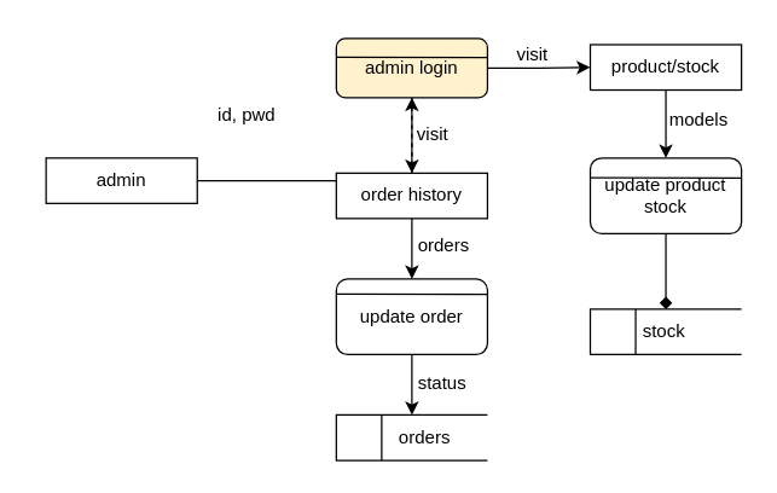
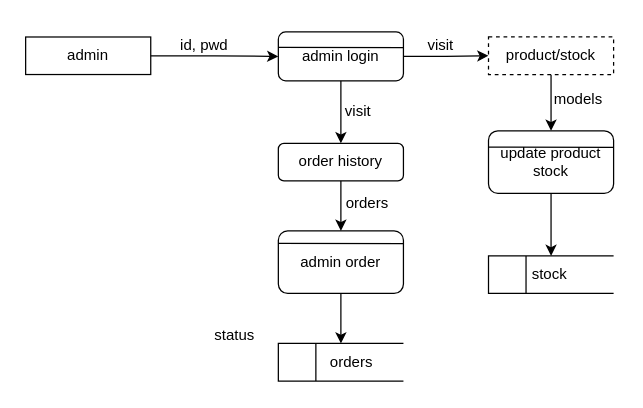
  <mxCell id="0" />
  <mxCell id="1" parent="0" />
  <mxCell id="2" style="edgeStyle=orthogonalEdgeStyle;rounded=0;orthogonalLoop=1;jettySize=auto;html=1;exitX=1;exitY=0.5;exitDx=0;exitDy=0;" edge="1" parent="1" source="4" target="8"><mxGeometry relative="1" as="geometry" /></mxCell>
- <mxCell id="3" style="edgeStyle=orthogonalEdgeStyle;rounded=0;orthogonalLoop=1;jettySize=auto;html=1;exitX=0.5;exitY=1;exitDx=0;exitDy=0;dashed=1;" edge="1" parent="1" source="4" target="19"><mxGeometry relative="1" as="geometry" /></mxCell>
- <mxCell id="4" value="admin login" style="rounded=1;whiteSpace=wrap;html=1;fillColor=#fff2cc;" vertex="1" parent="1"><mxGeometry x="222" y="25" width="100" height="39" as="geometry" /></mxCell>
- <mxCell id="5" value="admin" style="rounded=0;whiteSpace=wrap;html=1;" vertex="1" parent="1"><mxGeometry x="30" y="104" width="100" height="30" as="geometry" /></mxCell>
+ <mxCell id="3" style="edgeStyle=orthogonalEdgeStyle;rounded=0;orthogonalLoop=1;jettySize=auto;html=1;exitX=0.5;exitY=1;exitDx=0;exitDy=0;" edge="1" parent="1" source="4" target="19"><mxGeometry relative="1" as="geometry" /></mxCell>
+ <mxCell id="4" value="admin login" style="rounded=1;whiteSpace=wrap;html=1;" vertex="1" parent="1"><mxGeometry x="222" y="25" width="100" height="39" as="geometry" /></mxCell>
+ <mxCell id="5" value="admin" style="rounded=0;whiteSpace=wrap;html=1;" vertex="1" parent="1"><mxGeometry x="20" y="29" width="100" height="30" as="geometry" /></mxCell>
  <mxCell id="6" value="" style="endArrow=none;html=1;rounded=0;exitX=0;exitY=0.25;exitDx=0;exitDy=0;entryX=1;entryY=0.348;entryDx=0;entryDy=0;entryPerimeter=0;" edge="1" parent="1"><mxGeometry width="50" height="50" relative="1" as="geometry"><mxPoint x="222" y="37.25" as="sourcePoint" /><mxPoint x="322" y="37.44" as="targetPoint" /></mxGeometry></mxCell>
  <mxCell id="7" style="edgeStyle=orthogonalEdgeStyle;rounded=0;orthogonalLoop=1;jettySize=auto;html=1;exitX=0.5;exitY=1;exitDx=0;exitDy=0;" edge="1" parent="1" source="8" target="12"><mxGeometry relative="1" as="geometry" /></mxCell>
- <mxCell id="8" value="product/stock" style="rounded=0;whiteSpace=wrap;html=1;" vertex="1" parent="1"><mxGeometry x="390" y="29" width="100" height="30" as="geometry" /></mxCell>
+ <mxCell id="8" value="product/stock" style="rounded=0;whiteSpace=wrap;html=1;dashed=1;" vertex="1" parent="1"><mxGeometry x="390" y="29" width="100" height="30" as="geometry" /></mxCell>
  <mxCell id="9" style="edgeStyle=orthogonalEdgeStyle;rounded=0;orthogonalLoop=1;jettySize=auto;html=1;exitX=0.5;exitY=1;exitDx=0;exitDy=0;" edge="1" parent="1" source="5" target="5"><mxGeometry relative="1" as="geometry" /></mxCell>
  <mxCell id="10" value="&lt;span style=&quot;white-space: pre;&quot;&gt;&#09;&lt;/span&gt;&amp;nbsp;stock" style="html=1;dashed=0;whiteSpace=wrap;shape=mxgraph.dfd.dataStoreID;align=left;spacingLeft=3;points=[[0,0],[0.5,0],[1,0],[0,0.5],[1,0.5],[0,1],[0.5,1],[1,1]];" vertex="1" parent="1"><mxGeometry x="390" y="204" width="100" height="30" as="geometry" /></mxCell>
- <mxCell id="11" style="edgeStyle=orthogonalEdgeStyle;rounded=0;orthogonalLoop=1;jettySize=auto;html=1;exitX=0.5;exitY=1;exitDx=0;exitDy=0;endArrow=diamond;" edge="1" parent="1" source="12" target="10"><mxGeometry relative="1" as="geometry" /></mxCell>
+ <mxCell id="11" style="edgeStyle=orthogonalEdgeStyle;rounded=0;orthogonalLoop=1;jettySize=auto;html=1;exitX=0.5;exitY=1;exitDx=0;exitDy=0;" edge="1" parent="1" source="12" target="10"><mxGeometry relative="1" as="geometry" /></mxCell>
  <mxCell id="12" value="update product&lt;div&gt;stock&lt;/div&gt;" style="rounded=1;whiteSpace=wrap;html=1;" vertex="1" parent="1"><mxGeometry x="390" y="104" width="100" height="50" as="geometry" /></mxCell>
  <mxCell id="13" value="" style="endArrow=none;html=1;rounded=0;exitX=0;exitY=0.25;exitDx=0;exitDy=0;entryX=1;entryY=0.348;entryDx=0;entryDy=0;entryPerimeter=0;" edge="1" parent="1"><mxGeometry width="50" height="50" relative="1" as="geometry"><mxPoint x="390" y="117" as="sourcePoint" /><mxPoint x="490" y="117.19" as="targetPoint" /></mxGeometry></mxCell>
  <mxCell id="14" style="edgeStyle=orthogonalEdgeStyle;rounded=0;orthogonalLoop=1;jettySize=auto;html=1;exitX=1;exitY=0.5;exitDx=0;exitDy=0;" edge="1" parent="1" source="5" target="4"><mxGeometry relative="1" as="geometry" /></mxCell>
- <mxCell id="15" value="id, pwd" style="text;strokeColor=none;align=center;fillColor=none;html=1;verticalAlign=middle;whiteSpace=wrap;rounded=0;" vertex="1" parent="1"><mxGeometry x="133" y="60.5" width="60" height="30" as="geometry" /></mxCell>
+ <mxCell id="15" value="id, pwd" style="text;strokeColor=none;align=center;fillColor=none;html=1;verticalAlign=middle;whiteSpace=wrap;rounded=0;" vertex="1" parent="1"><mxGeometry x="133" y="20.5" width="60" height="30" as="geometry" /></mxCell>
  <mxCell id="16" value="visit" style="text;strokeColor=none;align=center;fillColor=none;html=1;verticalAlign=middle;whiteSpace=wrap;rounded=0;" vertex="1" parent="1"><mxGeometry x="322" y="20.5" width="60" height="30" as="geometry" /></mxCell>
  <mxCell id="17" value="models" style="text;strokeColor=none;align=center;fillColor=none;html=1;verticalAlign=middle;whiteSpace=wrap;rounded=0;" vertex="1" parent="1"><mxGeometry x="432" y="64" width="60" height="30" as="geometry" /></mxCell>
  <mxCell id="18" style="edgeStyle=orthogonalEdgeStyle;rounded=0;orthogonalLoop=1;jettySize=auto;html=1;exitX=0.5;exitY=1;exitDx=0;exitDy=0;" edge="1" parent="1" source="19" target="22"><mxGeometry relative="1" as="geometry" /></mxCell>
- <mxCell id="19" value="order history" style="rounded=0;whiteSpace=wrap;html=1;" vertex="1" parent="1"><mxGeometry x="222" y="114" width="100" height="30" as="geometry" /></mxCell>
+ <mxCell id="19" value="order history" style="whiteSpace=wrap;html=1;rounded=1;" vertex="1" parent="1"><mxGeometry x="222" y="114" width="100" height="30" as="geometry" /></mxCell>
  <mxCell id="20" value="visit" style="text;strokeColor=none;align=center;fillColor=none;html=1;verticalAlign=middle;whiteSpace=wrap;rounded=0;" vertex="1" parent="1"><mxGeometry x="256" y="74" width="60" height="30" as="geometry" /></mxCell>
  <mxCell id="21" style="edgeStyle=orthogonalEdgeStyle;rounded=0;orthogonalLoop=1;jettySize=auto;html=1;exitX=0.5;exitY=1;exitDx=0;exitDy=0;entryX=0.5;entryY=0;entryDx=0;entryDy=0;" edge="1" parent="1" source="22" target="25"><mxGeometry relative="1" as="geometry" /></mxCell>
- <mxCell id="22" value="&lt;div&gt;&lt;br&gt;&lt;/div&gt;update order&lt;div&gt;&lt;br&gt;&lt;/div&gt;" style="rounded=1;whiteSpace=wrap;html=1;" vertex="1" parent="1"><mxGeometry x="222" y="184" width="100" height="50" as="geometry" /></mxCell>
+ <mxCell id="22" value="&lt;div&gt;&lt;br&gt;&lt;/div&gt;admin order&lt;div&gt;&lt;br&gt;&lt;/div&gt;" style="rounded=1;whiteSpace=wrap;html=1;" vertex="1" parent="1"><mxGeometry x="222" y="184" width="100" height="50" as="geometry" /></mxCell>
  <mxCell id="23" value="" style="endArrow=none;html=1;rounded=0;exitX=0;exitY=0.25;exitDx=0;exitDy=0;entryX=1;entryY=0.348;entryDx=0;entryDy=0;entryPerimeter=0;" edge="1" parent="1"><mxGeometry width="50" height="50" relative="1" as="geometry"><mxPoint x="222" y="194" as="sourcePoint" /><mxPoint x="322" y="194.19" as="targetPoint" /></mxGeometry></mxCell>
  <mxCell id="24" value="&amp;nbsp; &amp;nbsp; &amp;nbsp;orders" style="text;strokeColor=none;align=center;fillColor=none;html=1;verticalAlign=middle;whiteSpace=wrap;rounded=0;" vertex="1" parent="1"><mxGeometry x="255" y="147" width="60" height="30" as="geometry" /></mxCell>
  <mxCell id="25" value="&lt;span style=&quot;white-space: pre;&quot;&gt;&#09;&lt;/span&gt;&amp;nbsp; &amp;nbsp;orders" style="html=1;dashed=0;whiteSpace=wrap;shape=mxgraph.dfd.dataStoreID;align=left;spacingLeft=3;points=[[0,0],[0.5,0],[1,0],[0,0.5],[1,0.5],[0,1],[0.5,1],[1,1]];" vertex="1" parent="1"><mxGeometry x="222" y="274" width="100" height="30" as="geometry" /></mxCell>
- <mxCell id="26" value="&amp;nbsp; &amp;nbsp; &amp;nbsp;status" style="text;strokeColor=none;align=center;fillColor=none;html=1;verticalAlign=middle;whiteSpace=wrap;rounded=0;" vertex="1" parent="1"><mxGeometry x="254" y="238" width="60" height="30" as="geometry" /></mxCell>
+ <mxCell id="26" value="&amp;nbsp; &amp;nbsp; &amp;nbsp;status" style="text;strokeColor=none;align=center;fillColor=none;html=1;verticalAlign=middle;whiteSpace=wrap;rounded=0;" vertex="1" parent="1"><mxGeometry x="149" y="253" width="60" height="30" as="geometry" /></mxCell>
